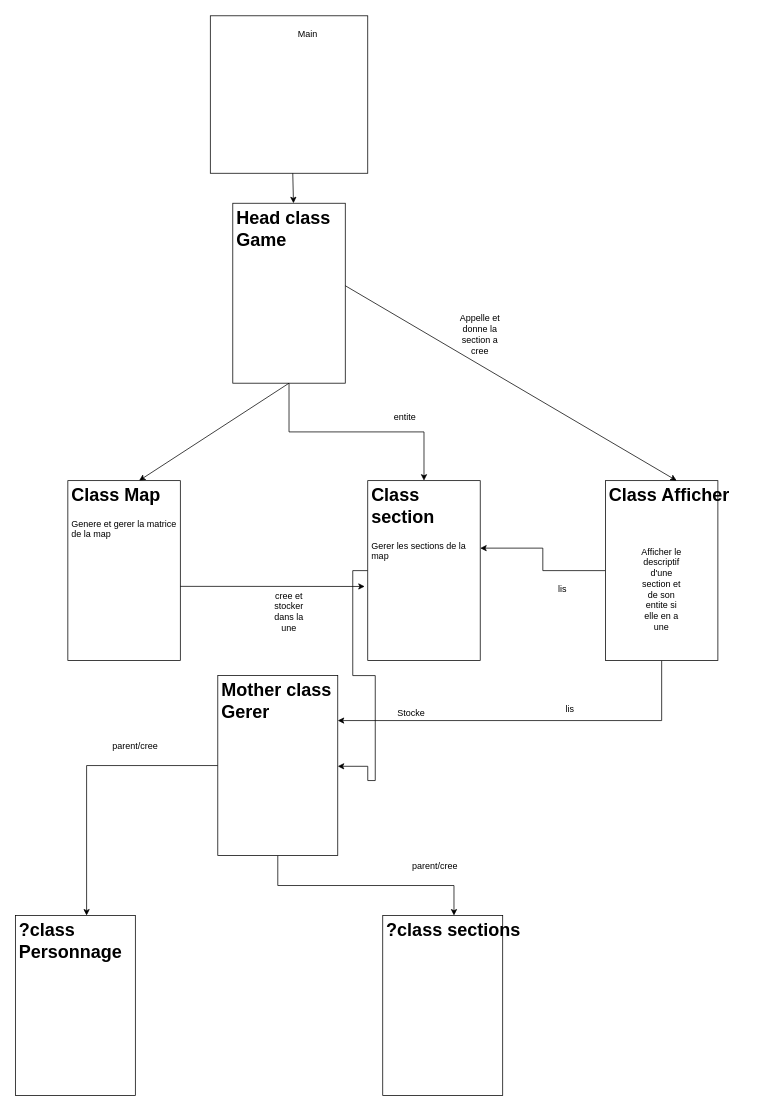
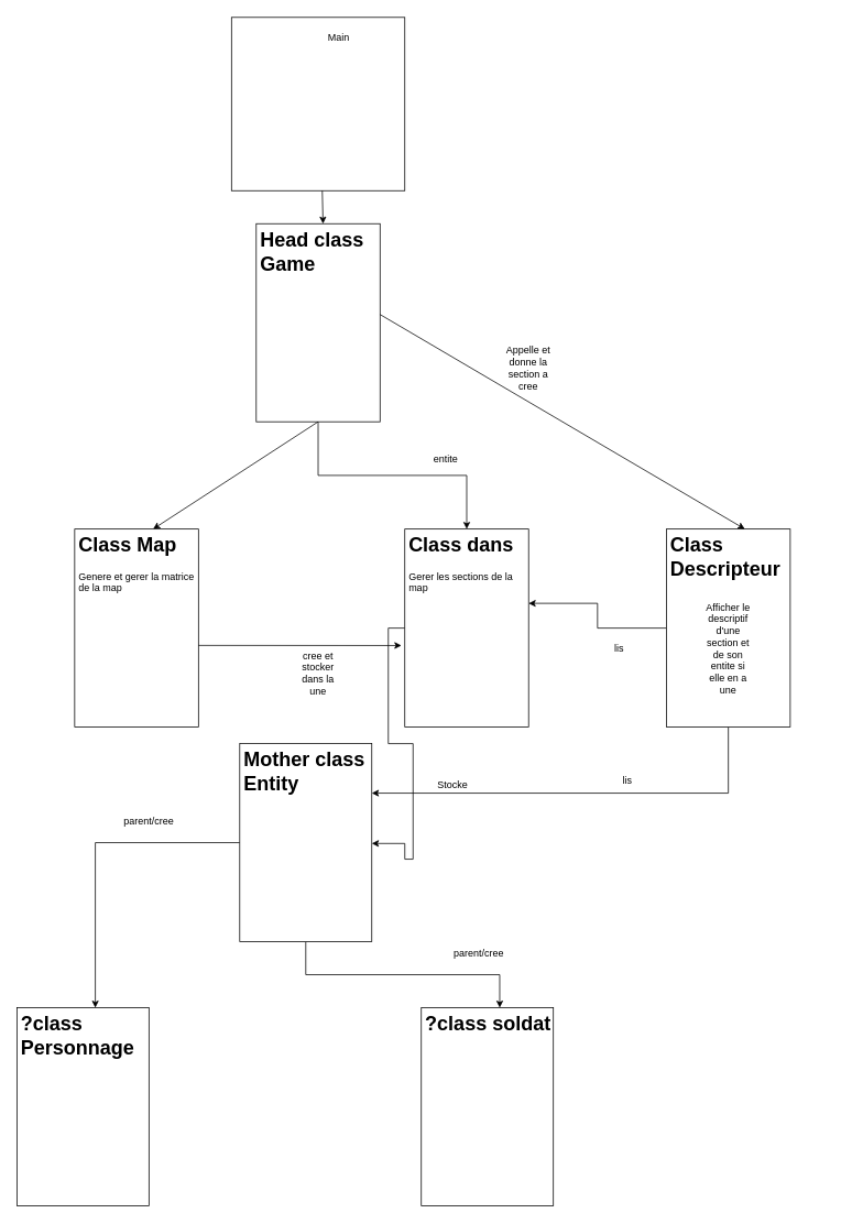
  <mxCell id="0" />
  <mxCell id="1" parent="0" />
  <mxCell id="2" value="" style="whiteSpace=wrap;html=1;aspect=fixed;" parent="1" vertex="1"><mxGeometry x="280" width="210" height="210" as="geometry" y="20" /></mxCell>
  <mxCell id="3" value="Main" style="text;html=1;strokeColor=none;fillColor=none;align=center;verticalAlign=middle;whiteSpace=wrap;rounded=0;" parent="1" vertex="1"><mxGeometry x="380" y="30" width="60" height="30" as="geometry" /></mxCell>
  <mxCell id="4" style="edgeStyle=orthogonalEdgeStyle;rounded=0;orthogonalLoop=1;jettySize=auto;html=1;exitX=0.5;exitY=1;exitDx=0;exitDy=0;entryX=0.5;entryY=0;entryDx=0;entryDy=0;" parent="1" source="5" target="13" edge="1"><mxGeometry relative="1" as="geometry" /></mxCell>
  <mxCell id="5" value="" style="rounded=0;whiteSpace=wrap;html=1;" parent="1" vertex="1"><mxGeometry x="310" y="270" width="150" height="240" as="geometry" /></mxCell>
  <mxCell id="6" value="&lt;h1&gt;Head class Game&lt;/h1&gt;" style="text;html=1;strokeColor=none;fillColor=none;spacing=5;spacingTop=-20;whiteSpace=wrap;overflow=hidden;rounded=0;" parent="1" vertex="1"><mxGeometry x="310" y="270" width="190" height="120" as="geometry" /></mxCell>
  <mxCell id="7" value="" style="endArrow=classic;html=1;rounded=0;exitX=0.5;exitY=1;exitDx=0;exitDy=0;entryX=0.5;entryY=0;entryDx=0;entryDy=0;" parent="1" source="5" target="10" edge="1"><mxGeometry width="50" height="50" relative="1" as="geometry"><mxPoint x="370" y="530" as="sourcePoint" /><mxPoint x="210" y="615.814" as="targetPoint" /></mxGeometry></mxCell>
  <mxCell id="8" value="" style="endArrow=classic;html=1;rounded=0;entryX=0.426;entryY=0;entryDx=0;entryDy=0;entryPerimeter=0;" parent="1" target="6" edge="1"><mxGeometry width="50" height="50" relative="1" as="geometry"><mxPoint x="390" y="230" as="sourcePoint" /><mxPoint x="190" y="340" as="targetPoint" /></mxGeometry></mxCell>
  <mxCell id="9" value="" style="rounded=0;whiteSpace=wrap;html=1;" parent="1" vertex="1"><mxGeometry x="90" y="640" width="150" height="240" as="geometry" /></mxCell>
  <mxCell id="10" value="&lt;h1&gt;Class Map&lt;/h1&gt;&lt;div&gt;Genere et gerer la matrice&amp;nbsp;&lt;/div&gt;&lt;div&gt;de la map&lt;/div&gt;" style="text;html=1;strokeColor=none;fillColor=none;spacing=5;spacingTop=-20;whiteSpace=wrap;overflow=hidden;rounded=0;" parent="1" vertex="1"><mxGeometry x="90" y="640" width="190" height="120" as="geometry" /></mxCell>
  <mxCell id="11" style="edgeStyle=orthogonalEdgeStyle;rounded=0;orthogonalLoop=1;jettySize=auto;html=1;entryX=0.842;entryY=1.008;entryDx=0;entryDy=0;entryPerimeter=0;" parent="1" source="12" target="20" edge="1"><mxGeometry relative="1" as="geometry"><Array as="points"><mxPoint x="470" y="760" /><mxPoint x="470" y="900" /><mxPoint x="500" y="900" /><mxPoint x="500" y="1040" /><mxPoint x="490" y="1040" /><mxPoint x="490" y="1021" /></Array></mxGeometry></mxCell>
  <mxCell id="12" value="" style="rounded=0;whiteSpace=wrap;html=1;" parent="1" vertex="1"><mxGeometry x="490" y="640" width="150" height="240" as="geometry" /></mxCell>
- <mxCell id="13" value="&lt;h1&gt;Class section&lt;/h1&gt;&lt;div&gt;Gerer les sections de la map&lt;/div&gt;" style="text;html=1;strokeColor=none;fillColor=none;spacing=5;spacingTop=-20;whiteSpace=wrap;overflow=hidden;rounded=0;" parent="1" vertex="1"><mxGeometry x="490" y="640" width="150" height="120" as="geometry" /></mxCell>
+ <mxCell id="13" value="&lt;h1&gt;Class dans&lt;/h1&gt;&lt;div&gt;Gerer les sections de la map&lt;/div&gt;" style="text;html=1;strokeColor=none;fillColor=none;spacing=5;spacingTop=-20;whiteSpace=wrap;overflow=hidden;rounded=0;" parent="1" vertex="1"><mxGeometry x="490" y="640" width="150" height="120" as="geometry" /></mxCell>
  <mxCell id="14" value="" style="endArrow=classic;html=1;rounded=0;entryX=-0.027;entryY=0.588;entryDx=0;entryDy=0;entryPerimeter=0;" parent="1" target="12" edge="1"><mxGeometry width="50" height="50" relative="1" as="geometry"><mxPoint x="240" y="781" as="sourcePoint" /><mxPoint x="420" y="780" as="targetPoint" /></mxGeometry></mxCell>
  <mxCell id="15" value="cree et stocker dans la une" style="text;html=1;strokeColor=none;fillColor=none;align=center;verticalAlign=middle;whiteSpace=wrap;rounded=0;" parent="1" vertex="1"><mxGeometry x="355" y="800" width="60" height="30" as="geometry" /></mxCell>
  <mxCell id="16" value="entite" style="text;html=1;strokeColor=none;fillColor=none;align=center;verticalAlign=middle;whiteSpace=wrap;rounded=0;" parent="1" vertex="1"><mxGeometry x="510" y="540" width="60" height="30" as="geometry" /></mxCell>
  <mxCell id="17" style="edgeStyle=orthogonalEdgeStyle;rounded=0;orthogonalLoop=1;jettySize=auto;html=1;entryX=0.5;entryY=0;entryDx=0;entryDy=0;" edge="1" parent="1" source="19" target="32"><mxGeometry relative="1" as="geometry" /></mxCell>
  <mxCell id="18" style="edgeStyle=orthogonalEdgeStyle;rounded=0;orthogonalLoop=1;jettySize=auto;html=1;exitX=0.5;exitY=1;exitDx=0;exitDy=0;" edge="1" parent="1" source="19" target="35"><mxGeometry relative="1" as="geometry" /></mxCell>
  <mxCell id="19" value="" style="rounded=0;whiteSpace=wrap;html=1;" parent="1" vertex="1"><mxGeometry x="290" y="900" width="160" height="240" as="geometry" /></mxCell>
- <mxCell id="20" value="&lt;h1&gt;Mother class Gerer&lt;/h1&gt;" style="text;html=1;strokeColor=none;fillColor=none;spacing=5;spacingTop=-20;whiteSpace=wrap;overflow=hidden;rounded=0;" parent="1" vertex="1"><mxGeometry x="290" y="900" width="190" height="120" as="geometry" /></mxCell>
+ <mxCell id="20" value="&lt;h1&gt;Mother class Entity&lt;/h1&gt;" style="text;html=1;strokeColor=none;fillColor=none;spacing=5;spacingTop=-20;whiteSpace=wrap;overflow=hidden;rounded=0;" parent="1" vertex="1"><mxGeometry x="290" y="900" width="190" height="120" as="geometry" /></mxCell>
  <mxCell id="21" value="Stocke&amp;nbsp;" style="text;html=1;strokeColor=none;fillColor=none;align=center;verticalAlign=middle;whiteSpace=wrap;rounded=0;" parent="1" vertex="1"><mxGeometry x="520" y="935" width="60" height="30" as="geometry" /></mxCell>
  <mxCell id="22" style="edgeStyle=orthogonalEdgeStyle;rounded=0;orthogonalLoop=1;jettySize=auto;html=1;exitX=0;exitY=0.5;exitDx=0;exitDy=0;entryX=1;entryY=0.75;entryDx=0;entryDy=0;" edge="1" parent="1" source="24" target="13"><mxGeometry relative="1" as="geometry" /></mxCell>
  <mxCell id="23" style="edgeStyle=orthogonalEdgeStyle;rounded=0;orthogonalLoop=1;jettySize=auto;html=1;exitX=0.5;exitY=1;exitDx=0;exitDy=0;entryX=1;entryY=0.25;entryDx=0;entryDy=0;" edge="1" parent="1" source="24" target="19"><mxGeometry relative="1" as="geometry" /></mxCell>
  <mxCell id="24" value="" style="rounded=0;whiteSpace=wrap;html=1;" vertex="1" parent="1"><mxGeometry x="807" y="640" width="150" height="240" as="geometry" /></mxCell>
- <mxCell id="25" value="&lt;h1&gt;Class Afficher&lt;/h1&gt;" style="text;html=1;strokeColor=none;fillColor=none;spacing=5;spacingTop=-20;whiteSpace=wrap;overflow=hidden;rounded=0;" vertex="1" parent="1"><mxGeometry x="807" y="640" width="190" height="120" as="geometry" /></mxCell>
+ <mxCell id="25" value="&lt;h1&gt;Class Descripteur&lt;/h1&gt;" style="text;html=1;strokeColor=none;fillColor=none;spacing=5;spacingTop=-20;whiteSpace=wrap;overflow=hidden;rounded=0;" vertex="1" parent="1"><mxGeometry x="807" y="640" width="190" height="120" as="geometry" /></mxCell>
  <mxCell id="26" value="lis" style="text;html=1;strokeColor=none;fillColor=none;align=center;verticalAlign=middle;whiteSpace=wrap;rounded=0;" vertex="1" parent="1"><mxGeometry x="720" y="770" width="60" height="30" as="geometry" /></mxCell>
  <mxCell id="27" value="lis&lt;br&gt;" style="text;html=1;strokeColor=none;fillColor=none;align=center;verticalAlign=middle;whiteSpace=wrap;rounded=0;" vertex="1" parent="1"><mxGeometry x="730" y="930" width="60" height="30" as="geometry" /></mxCell>
  <mxCell id="28" value="" style="endArrow=classic;html=1;rounded=0;entryX=0.5;entryY=0;entryDx=0;entryDy=0;" edge="1" parent="1" target="25"><mxGeometry width="50" height="50" relative="1" as="geometry"><mxPoint x="460" y="380" as="sourcePoint" /><mxPoint x="510" y="330" as="targetPoint" /></mxGeometry></mxCell>
  <mxCell id="29" value="Appelle et donne la section a cree&lt;br&gt;" style="text;html=1;strokeColor=none;fillColor=none;align=center;verticalAlign=middle;whiteSpace=wrap;rounded=0;" vertex="1" parent="1"><mxGeometry x="610" y="430" width="60" height="30" as="geometry" /></mxCell>
  <mxCell id="30" value="Afficher le descriptif d'une section et de son entite si elle en a une&lt;br&gt;" style="text;html=1;strokeColor=none;fillColor=none;align=center;verticalAlign=middle;whiteSpace=wrap;rounded=0;" vertex="1" parent="1"><mxGeometry x="852" y="770" width="60" height="30" as="geometry" /></mxCell>
  <mxCell id="31" value="" style="rounded=0;whiteSpace=wrap;html=1;" vertex="1" parent="1"><mxGeometry x="20" y="1220" width="160" height="240" as="geometry" /></mxCell>
  <mxCell id="32" value="&lt;h1&gt;?class Personnage&lt;/h1&gt;" style="text;html=1;strokeColor=none;fillColor=none;spacing=5;spacingTop=-20;whiteSpace=wrap;overflow=hidden;rounded=0;" vertex="1" parent="1"><mxGeometry x="20" y="1220" width="190" height="120" as="geometry" /></mxCell>
  <mxCell id="33" value="parent/cree" style="text;html=1;strokeColor=none;fillColor=none;align=center;verticalAlign=middle;whiteSpace=wrap;rounded=0;" vertex="1" parent="1"><mxGeometry x="150" y="980" width="60" height="30" as="geometry" /></mxCell>
  <mxCell id="34" value="" style="rounded=0;whiteSpace=wrap;html=1;" vertex="1" parent="1"><mxGeometry x="510" y="1220" width="160" height="240" as="geometry" /></mxCell>
- <mxCell id="35" value="&lt;h1&gt;?class sections&lt;/h1&gt;" style="text;html=1;strokeColor=none;fillColor=none;spacing=5;spacingTop=-20;whiteSpace=wrap;overflow=hidden;rounded=0;" vertex="1" parent="1"><mxGeometry x="510" y="1220" width="190" height="120" as="geometry" /></mxCell>
+ <mxCell id="35" value="&lt;h1&gt;?class soldat&lt;/h1&gt;" style="text;html=1;strokeColor=none;fillColor=none;spacing=5;spacingTop=-20;whiteSpace=wrap;overflow=hidden;rounded=0;" vertex="1" parent="1"><mxGeometry x="510" y="1220" width="190" height="120" as="geometry" /></mxCell>
  <mxCell id="36" value="parent/cree" style="text;html=1;strokeColor=none;fillColor=none;align=center;verticalAlign=middle;whiteSpace=wrap;rounded=0;" vertex="1" parent="1"><mxGeometry x="550" y="1140" width="60" height="30" as="geometry" /></mxCell>
